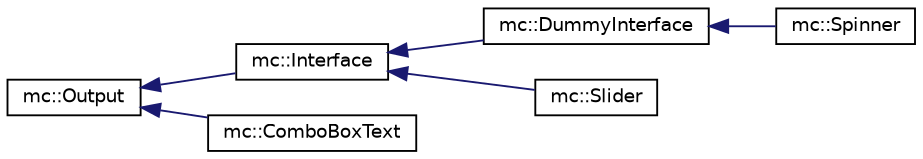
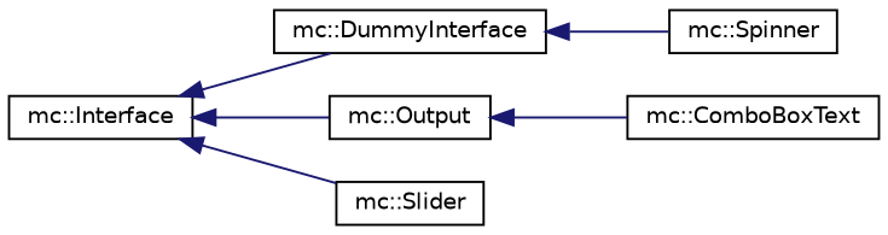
  digraph {
    rankdir=LR
    node [color=black fillcolor=white fontname=Helvetica fontsize=10 shape=record style=filled]
    edge [color=midnightblue dir=back fontname=Helvetica fontsize=10 labelfontname=Helvetica labelfontsize=10 style=solid]
    n1 [height=0.2 label="mc::Interface" width=0.4]
    n2 [height=0.2 label="mc::DummyInterface" width=0.4]
    n3 [height=0.2 label="mc::Output" width=0.4]
    n4 [height=0.2 label="mc::Slider" width=0.4]
    n5 [height=0.2 label="mc::ComboBoxText" width=0.4]
    n6 [height=0.2 label="mc::Spinner" width=0.4]
    n1 -> n2
-   n3 -> n1
+   n1 -> n3
    n1 -> n4
    n2 -> n6
    n3 -> n5
  }
